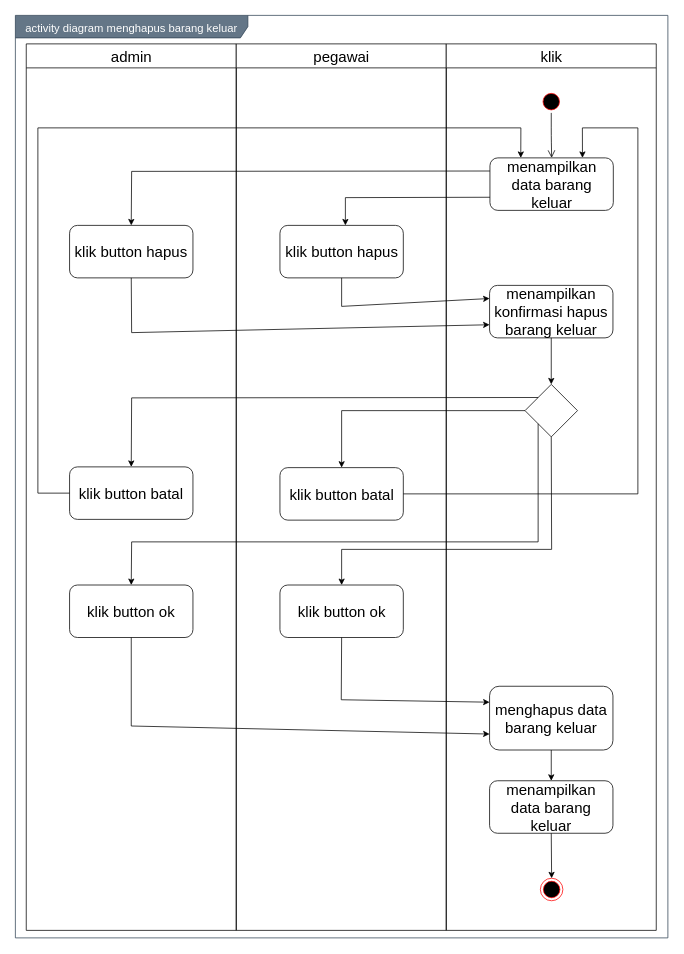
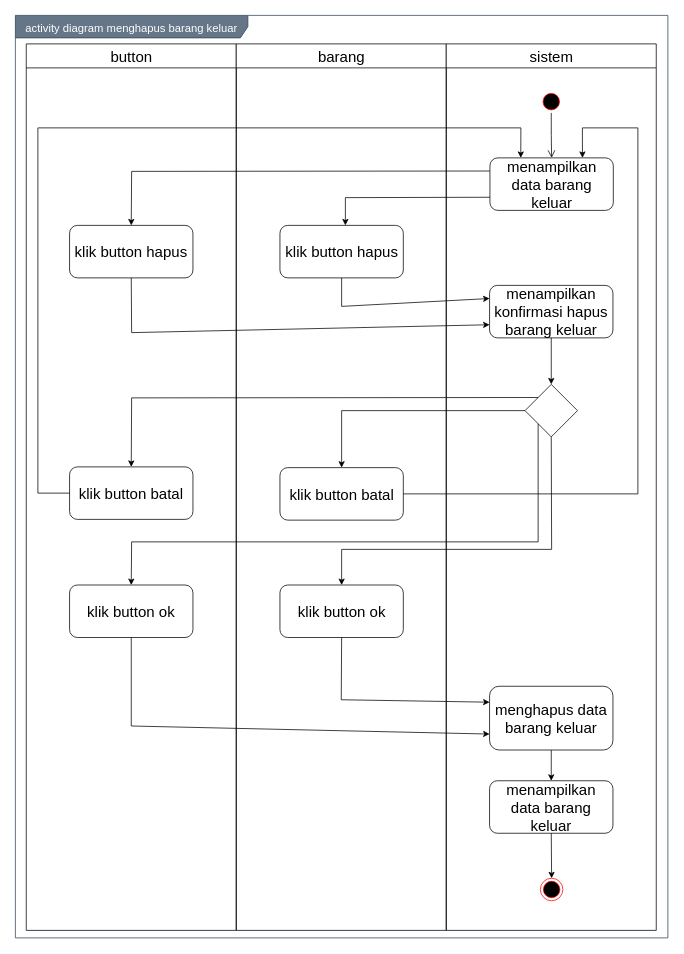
  <mxCell id="0" />
  <mxCell id="1" parent="0" />
  <mxCell id="2" value="&lt;font style=&quot;font-size: 15px&quot;&gt;activity diagram menghapus barang keluar&lt;/font&gt;" style="shape=umlFrame;whiteSpace=wrap;html=1;fontSize=20;align=center;width=310;height=30;fillColor=#647687;strokeColor=#314354;fontColor=#ffffff;" vertex="1" parent="1"><mxGeometry x="20" y="20" width="870" height="1230" as="geometry" /></mxCell>
- <mxCell id="3" value="admin" style="swimlane;whiteSpace=wrap;fontSize=20;fontStyle=0;startSize=32;" vertex="1" parent="1"><mxGeometry x="34.5" y="58" width="280" height="1182" as="geometry" /></mxCell>
+ <mxCell id="3" value="button" style="swimlane;whiteSpace=wrap;fontSize=20;fontStyle=0;startSize=32;" vertex="1" parent="1"><mxGeometry x="34.5" y="58" width="280" height="1182" as="geometry" /></mxCell>
  <mxCell id="4" value="klik button hapus" style="rounded=1;whiteSpace=wrap;html=1;fontSize=20;align=center;" vertex="1" parent="3"><mxGeometry x="57.75" y="242" width="164.5" height="70" as="geometry" /></mxCell>
- <mxCell id="5" value="pegawai" style="swimlane;whiteSpace=wrap;fontSize=20;fontStyle=0;startSize=32;" vertex="1" parent="1"><mxGeometry x="314.5" y="58" width="280" height="1182" as="geometry" /></mxCell>
+ <mxCell id="5" value="barang" style="swimlane;whiteSpace=wrap;fontSize=20;fontStyle=0;startSize=32;" vertex="1" parent="1"><mxGeometry x="314.5" y="58" width="280" height="1182" as="geometry" /></mxCell>
  <mxCell id="6" value="klik button ok" style="rounded=1;whiteSpace=wrap;html=1;fontSize=20;align=center;" vertex="1" parent="5"><mxGeometry x="58.25" y="721.5" width="164.5" height="70" as="geometry" /></mxCell>
  <mxCell id="7" value="klik button batal" style="rounded=1;whiteSpace=wrap;html=1;fontSize=20;align=center;" vertex="1" parent="5"><mxGeometry x="-222.25" y="564" width="164.5" height="70" as="geometry" /></mxCell>
  <mxCell id="8" value="klik button batal" style="rounded=1;whiteSpace=wrap;html=1;fontSize=20;align=center;" vertex="1" parent="5"><mxGeometry x="58.25" y="565" width="164.5" height="70" as="geometry" /></mxCell>
- <mxCell id="9" value="klik" style="swimlane;whiteSpace=wrap;fontSize=20;fontStyle=0;startSize=32;" vertex="1" parent="1"><mxGeometry x="594.5" y="58" width="280" height="1182" as="geometry" /></mxCell>
+ <mxCell id="9" value="sistem" style="swimlane;whiteSpace=wrap;fontSize=20;fontStyle=0;startSize=32;" vertex="1" parent="1"><mxGeometry x="594.5" y="58" width="280" height="1182" as="geometry" /></mxCell>
  <mxCell id="10" value="" style="ellipse;html=1;shape=endState;fillColor=#000000;strokeColor=#ff0000;fontSize=20;align=center;" vertex="1" parent="9"><mxGeometry x="125.5" y="1112.5" width="30" height="30" as="geometry" /></mxCell>
  <mxCell id="11" value="" style="ellipse;html=1;shape=startState;fillColor=#000000;strokeColor=#ff0000;fontSize=20;align=center;" vertex="1" parent="9"><mxGeometry x="125" y="62" width="30" height="30" as="geometry" /></mxCell>
  <mxCell id="12" value="" style="edgeStyle=orthogonalEdgeStyle;html=1;verticalAlign=bottom;endArrow=open;endSize=8;fontSize=20;entryX=0.5;entryY=0;entryDx=0;entryDy=0;" edge="1" parent="9" source="11" target="13"><mxGeometry relative="1" as="geometry"><mxPoint x="140" y="152" as="targetPoint" /></mxGeometry></mxCell>
  <mxCell id="13" value="menampilkan data barang keluar" style="rounded=1;whiteSpace=wrap;html=1;fontSize=20;align=center;" vertex="1" parent="9"><mxGeometry x="58.25" y="152" width="164.5" height="70" as="geometry" /></mxCell>
  <mxCell id="14" value="menghapus data barang keluar" style="rounded=1;whiteSpace=wrap;html=1;fontSize=20;align=center;" vertex="1" parent="9"><mxGeometry x="57.75" y="856.5" width="164.5" height="85" as="geometry" /></mxCell>
  <mxCell id="15" value="" style="rhombus;whiteSpace=wrap;html=1;" vertex="1" parent="9"><mxGeometry x="105" y="454" width="70" height="70" as="geometry" /></mxCell>
  <mxCell id="16" value="klik button hapus" style="rounded=1;whiteSpace=wrap;html=1;fontSize=20;align=center;" vertex="1" parent="1"><mxGeometry x="372.75" y="300" width="164.5" height="70" as="geometry" /></mxCell>
  <mxCell id="17" value="menampilkan data barang keluar" style="rounded=1;whiteSpace=wrap;html=1;fontSize=20;align=center;" vertex="1" parent="1"><mxGeometry x="652.25" y="1040.5" width="164.5" height="70" as="geometry" /></mxCell>
  <mxCell id="18" value="" style="endArrow=classic;html=1;fontSize=20;strokeColor=#000000;entryX=0.5;entryY=0;entryDx=0;entryDy=0;exitX=0.5;exitY=1;exitDx=0;exitDy=0;" edge="1" parent="1" source="17" target="10"><mxGeometry width="50" height="50" relative="1" as="geometry"><mxPoint x="734.5" y="1630.5" as="sourcePoint" /><mxPoint x="754.5" y="1486.5" as="targetPoint" /></mxGeometry></mxCell>
  <mxCell id="19" value="" style="endArrow=classic;html=1;exitX=0;exitY=0.75;exitDx=0;exitDy=0;rounded=0;" edge="1" parent="1" source="13"><mxGeometry width="50" height="50" relative="1" as="geometry"><mxPoint x="460" y="500" as="sourcePoint" /><mxPoint x="460" y="300" as="targetPoint" /><Array as="points"><mxPoint x="460" y="263" /></Array></mxGeometry></mxCell>
  <mxCell id="20" value="" style="endArrow=classic;html=1;exitX=0;exitY=0.25;exitDx=0;exitDy=0;rounded=0;entryX=0.5;entryY=0;entryDx=0;entryDy=0;" edge="1" parent="1" source="13" target="4"><mxGeometry width="50" height="50" relative="1" as="geometry"><mxPoint x="662.75" y="272.5" as="sourcePoint" /><mxPoint x="470" y="310" as="targetPoint" /><Array as="points"><mxPoint x="175" y="228" /></Array></mxGeometry></mxCell>
  <mxCell id="21" value="menampilkan konfirmasi hapus barang keluar" style="rounded=1;whiteSpace=wrap;html=1;fontSize=20;align=center;" vertex="1" parent="1"><mxGeometry x="652.25" y="380" width="164.5" height="70" as="geometry" /></mxCell>
  <mxCell id="22" value="klik button ok" style="rounded=1;whiteSpace=wrap;html=1;fontSize=20;align=center;" vertex="1" parent="1"><mxGeometry x="92.25" y="779.5" width="164.5" height="70" as="geometry" /></mxCell>
  <mxCell id="23" value="" style="endArrow=classic;html=1;entryX=0;entryY=0.25;entryDx=0;entryDy=0;exitX=0.5;exitY=1;exitDx=0;exitDy=0;rounded=0;" edge="1" parent="1" source="16" target="21"><mxGeometry width="50" height="50" relative="1" as="geometry"><mxPoint x="400" y="380" as="sourcePoint" /><mxPoint x="450" y="330" as="targetPoint" /><Array as="points"><mxPoint x="455" y="408" /></Array></mxGeometry></mxCell>
  <mxCell id="24" value="" style="endArrow=classic;html=1;entryX=0;entryY=0.75;entryDx=0;entryDy=0;exitX=0.5;exitY=1;exitDx=0;exitDy=0;rounded=0;" edge="1" parent="1" source="4" target="21"><mxGeometry width="50" height="50" relative="1" as="geometry"><mxPoint x="400" y="380" as="sourcePoint" /><mxPoint x="450" y="330" as="targetPoint" /><Array as="points"><mxPoint x="175" y="443" /></Array></mxGeometry></mxCell>
  <mxCell id="25" value="" style="endArrow=classic;html=1;entryX=0;entryY=0.25;entryDx=0;entryDy=0;exitX=0.5;exitY=1;exitDx=0;exitDy=0;rounded=0;" edge="1" parent="1" source="6" target="14"><mxGeometry width="50" height="50" relative="1" as="geometry"><mxPoint x="184" y="734.5" as="sourcePoint" /><mxPoint x="184.5" y="789.5" as="targetPoint" /><Array as="points"><mxPoint x="454.5" y="932.5" /></Array></mxGeometry></mxCell>
  <mxCell id="26" value="" style="endArrow=classic;html=1;exitX=0.5;exitY=1;exitDx=0;exitDy=0;entryX=0;entryY=0.75;entryDx=0;entryDy=0;rounded=0;" edge="1" parent="1" source="22" target="14"><mxGeometry width="50" height="50" relative="1" as="geometry"><mxPoint x="449.5" y="1024.5" as="sourcePoint" /><mxPoint x="499.5" y="974.5" as="targetPoint" /><Array as="points"><mxPoint x="174.5" y="967.5" /></Array></mxGeometry></mxCell>
  <mxCell id="27" value="" style="endArrow=classic;html=1;entryX=0.5;entryY=0;entryDx=0;entryDy=0;exitX=0.5;exitY=1;exitDx=0;exitDy=0;" edge="1" parent="1" source="14" target="17"><mxGeometry width="50" height="50" relative="1" as="geometry"><mxPoint x="449.5" y="1024.5" as="sourcePoint" /><mxPoint x="499.5" y="974.5" as="targetPoint" /></mxGeometry></mxCell>
  <mxCell id="28" value="" style="endArrow=classic;html=1;exitX=0;exitY=0;exitDx=0;exitDy=0;entryX=0.5;entryY=0;entryDx=0;entryDy=0;rounded=0;" edge="1" parent="1" source="15" target="7"><mxGeometry width="50" height="50" relative="1" as="geometry"><mxPoint x="650" y="632" as="sourcePoint" /><mxPoint x="700" y="582" as="targetPoint" /><Array as="points"><mxPoint x="175" y="530" /></Array></mxGeometry></mxCell>
  <mxCell id="29" value="" style="endArrow=classic;html=1;exitX=0;exitY=0.5;exitDx=0;exitDy=0;entryX=0.5;entryY=0;entryDx=0;entryDy=0;rounded=0;" edge="1" parent="1" source="15" target="8"><mxGeometry width="50" height="50" relative="1" as="geometry"><mxPoint x="727" y="539.5" as="sourcePoint" /><mxPoint x="184.5" y="632" as="targetPoint" /><Array as="points"><mxPoint x="455" y="547" /></Array></mxGeometry></mxCell>
  <mxCell id="30" value="" style="endArrow=classic;html=1;entryX=0.5;entryY=0;entryDx=0;entryDy=0;exitX=0.5;exitY=1;exitDx=0;exitDy=0;" edge="1" parent="1" source="21" target="15"><mxGeometry width="50" height="50" relative="1" as="geometry"><mxPoint x="650" y="670" as="sourcePoint" /><mxPoint x="700" y="620" as="targetPoint" /></mxGeometry></mxCell>
  <mxCell id="31" value="" style="endArrow=classic;html=1;entryX=0.5;entryY=0;entryDx=0;entryDy=0;rounded=0;exitX=0;exitY=1;exitDx=0;exitDy=0;" edge="1" parent="1" source="15" target="22"><mxGeometry width="50" height="50" relative="1" as="geometry"><mxPoint x="650" y="762" as="sourcePoint" /><mxPoint x="700" y="712" as="targetPoint" /><Array as="points"><mxPoint x="717" y="722" /><mxPoint x="175" y="722" /></Array></mxGeometry></mxCell>
  <mxCell id="32" value="" style="endArrow=classic;html=1;entryX=0.5;entryY=0;entryDx=0;entryDy=0;rounded=0;exitX=0.5;exitY=1;exitDx=0;exitDy=0;" edge="1" parent="1" source="15" target="6"><mxGeometry width="50" height="50" relative="1" as="geometry"><mxPoint x="727" y="574.5" as="sourcePoint" /><mxPoint x="184.5" y="789.5" as="targetPoint" /><Array as="points"><mxPoint x="735" y="732" /><mxPoint x="455" y="732" /></Array></mxGeometry></mxCell>
  <mxCell id="33" value="" style="endArrow=classic;html=1;entryX=0.25;entryY=0;entryDx=0;entryDy=0;exitX=0;exitY=0.5;exitDx=0;exitDy=0;rounded=0;" edge="1" parent="1" source="7" target="13"><mxGeometry width="50" height="50" relative="1" as="geometry"><mxPoint x="430" y="450" as="sourcePoint" /><mxPoint x="480" y="400" as="targetPoint" /><Array as="points"><mxPoint x="50" y="657" /><mxPoint x="50" y="170" /><mxPoint x="694" y="170" /></Array></mxGeometry></mxCell>
  <mxCell id="34" value="" style="endArrow=classic;html=1;exitX=1;exitY=0.5;exitDx=0;exitDy=0;entryX=0.75;entryY=0;entryDx=0;entryDy=0;rounded=0;" edge="1" parent="1" source="8" target="13"><mxGeometry width="50" height="50" relative="1" as="geometry"><mxPoint x="310" y="650" as="sourcePoint" /><mxPoint x="360" y="600" as="targetPoint" /><Array as="points"><mxPoint x="850" y="658" /><mxPoint x="850" y="170" /><mxPoint x="776" y="170" /></Array></mxGeometry></mxCell>
